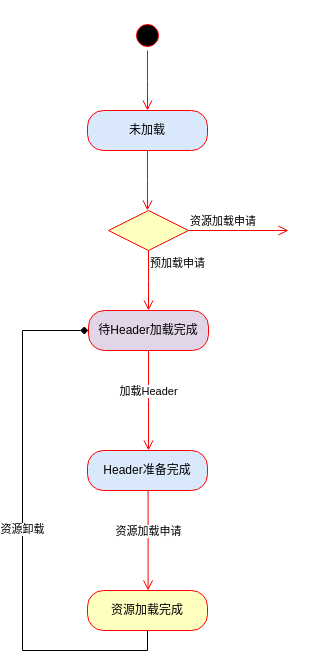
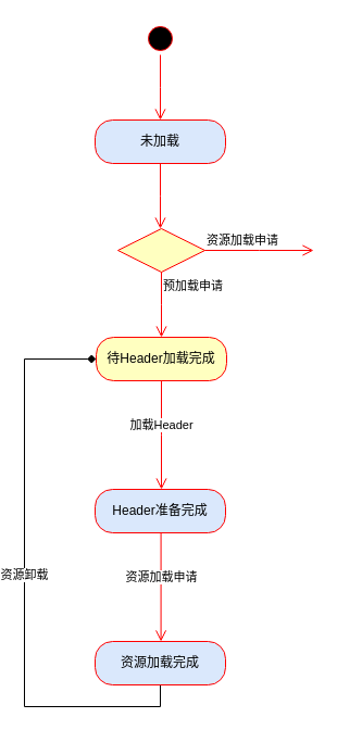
  <mxCell id="0" />
  <mxCell id="1" parent="0" />
  <mxCell id="2" value="" style="ellipse;html=1;shape=startState;fillColor=#000000;strokeColor=#ff0000;" vertex="1" parent="1"><mxGeometry x="130" y="20" width="30" height="30" as="geometry" /></mxCell>
  <mxCell id="3" value="" style="edgeStyle=orthogonalEdgeStyle;html=1;verticalAlign=bottom;endArrow=open;endSize=8;strokeColor=#ff0000;rounded=0;" edge="1" source="2" parent="1"><mxGeometry relative="1" as="geometry"><mxPoint x="145" y="110" as="targetPoint" /></mxGeometry></mxCell>
  <mxCell id="4" value="未加载" style="rounded=1;whiteSpace=wrap;html=1;arcSize=40;fontColor=#000000;fillColor=#dae8fc;strokeColor=#ff0000;" vertex="1" parent="1"><mxGeometry x="85" y="110" width="120" height="40" as="geometry" /></mxCell>
  <mxCell id="5" value="" style="edgeStyle=orthogonalEdgeStyle;html=1;verticalAlign=bottom;endArrow=open;endSize=8;strokeColor=#ff0000;rounded=0;" edge="1" source="4" parent="1"><mxGeometry relative="1" as="geometry"><mxPoint x="145" y="210" as="targetPoint" /></mxGeometry></mxCell>
- <mxCell id="6" value="待Header加载完成" style="rounded=1;whiteSpace=wrap;html=1;arcSize=40;fontColor=#000000;fillColor=#e1d5e7;strokeColor=#ff0000;" vertex="1" parent="1"><mxGeometry x="86" y="310" width="120" height="40" as="geometry" /></mxCell>
+ <mxCell id="6" value="待Header加载完成" style="rounded=1;whiteSpace=wrap;html=1;arcSize=40;fontColor=#000000;fillColor=#ffffc0;strokeColor=#ff0000;" vertex="1" parent="1"><mxGeometry x="86" y="310" width="120" height="40" as="geometry" /></mxCell>
  <mxCell id="7" value="加载Header" style="edgeStyle=orthogonalEdgeStyle;html=1;verticalAlign=bottom;endArrow=open;endSize=8;strokeColor=#ff0000;rounded=0;" edge="1" source="6" parent="1"><mxGeometry relative="1" as="geometry"><mxPoint x="146" y="450" as="targetPoint" /></mxGeometry></mxCell>
  <mxCell id="8" value="" style="rhombus;whiteSpace=wrap;html=1;fontColor=#000000;fillColor=#ffffc0;strokeColor=#ff0000;" vertex="1" parent="1"><mxGeometry x="106" y="210" width="80" height="40" as="geometry" /></mxCell>
  <mxCell id="9" value="资源加载申请" style="edgeStyle=orthogonalEdgeStyle;html=1;align=left;verticalAlign=bottom;endArrow=open;endSize=8;strokeColor=#ff0000;rounded=0;" edge="1" source="8" parent="1"><mxGeometry x="-1" relative="1" as="geometry"><mxPoint x="286" y="230" as="targetPoint" /></mxGeometry></mxCell>
  <mxCell id="10" value="预加载申请" style="edgeStyle=orthogonalEdgeStyle;html=1;align=left;verticalAlign=top;endArrow=open;endSize=8;strokeColor=#ff0000;rounded=0;" edge="1" source="8" parent="1"><mxGeometry x="-1" relative="1" as="geometry"><mxPoint x="146" y="310" as="targetPoint" /></mxGeometry></mxCell>
  <mxCell id="11" value="Header准备完成" style="rounded=1;whiteSpace=wrap;html=1;arcSize=40;fontColor=#000000;fillColor=#dae8fc;strokeColor=#ff0000;" vertex="1" parent="1"><mxGeometry x="85" y="450" width="120" height="40" as="geometry" /></mxCell>
  <mxCell id="12" value="资源加载申请" style="edgeStyle=orthogonalEdgeStyle;html=1;verticalAlign=bottom;endArrow=open;endSize=8;strokeColor=#ff0000;rounded=0;" edge="1" parent="1"><mxGeometry relative="1" as="geometry"><mxPoint x="145.58" y="590" as="targetPoint" /><mxPoint x="145.58" y="490" as="sourcePoint" /><mxPoint as="offset" /></mxGeometry></mxCell>
  <mxCell id="13" value="资源卸载" style="edgeStyle=orthogonalEdgeStyle;rounded=0;orthogonalLoop=1;jettySize=auto;html=1;exitX=0.5;exitY=1;exitDx=0;exitDy=0;entryX=0;entryY=0.5;entryDx=0;entryDy=0;endArrow=diamond;" edge="1" parent="1" source="14" target="6"><mxGeometry relative="1" as="geometry"><Array as="points"><mxPoint x="145" y="650" /><mxPoint x="20" y="650" /><mxPoint x="20" y="330" /></Array></mxGeometry></mxCell>
- <mxCell id="14" value="资源加载完成" style="rounded=1;whiteSpace=wrap;html=1;arcSize=40;fontColor=#000000;fillColor=#ffffc0;strokeColor=#ff0000;" vertex="1" parent="1"><mxGeometry x="85" y="590" width="120" height="40" as="geometry" /></mxCell>
+ <mxCell id="14" value="资源加载完成" style="rounded=1;whiteSpace=wrap;html=1;arcSize=40;fontColor=#000000;fillColor=#dae8fc;strokeColor=#ff0000;" vertex="1" parent="1"><mxGeometry x="85" y="590" width="120" height="40" as="geometry" /></mxCell>
